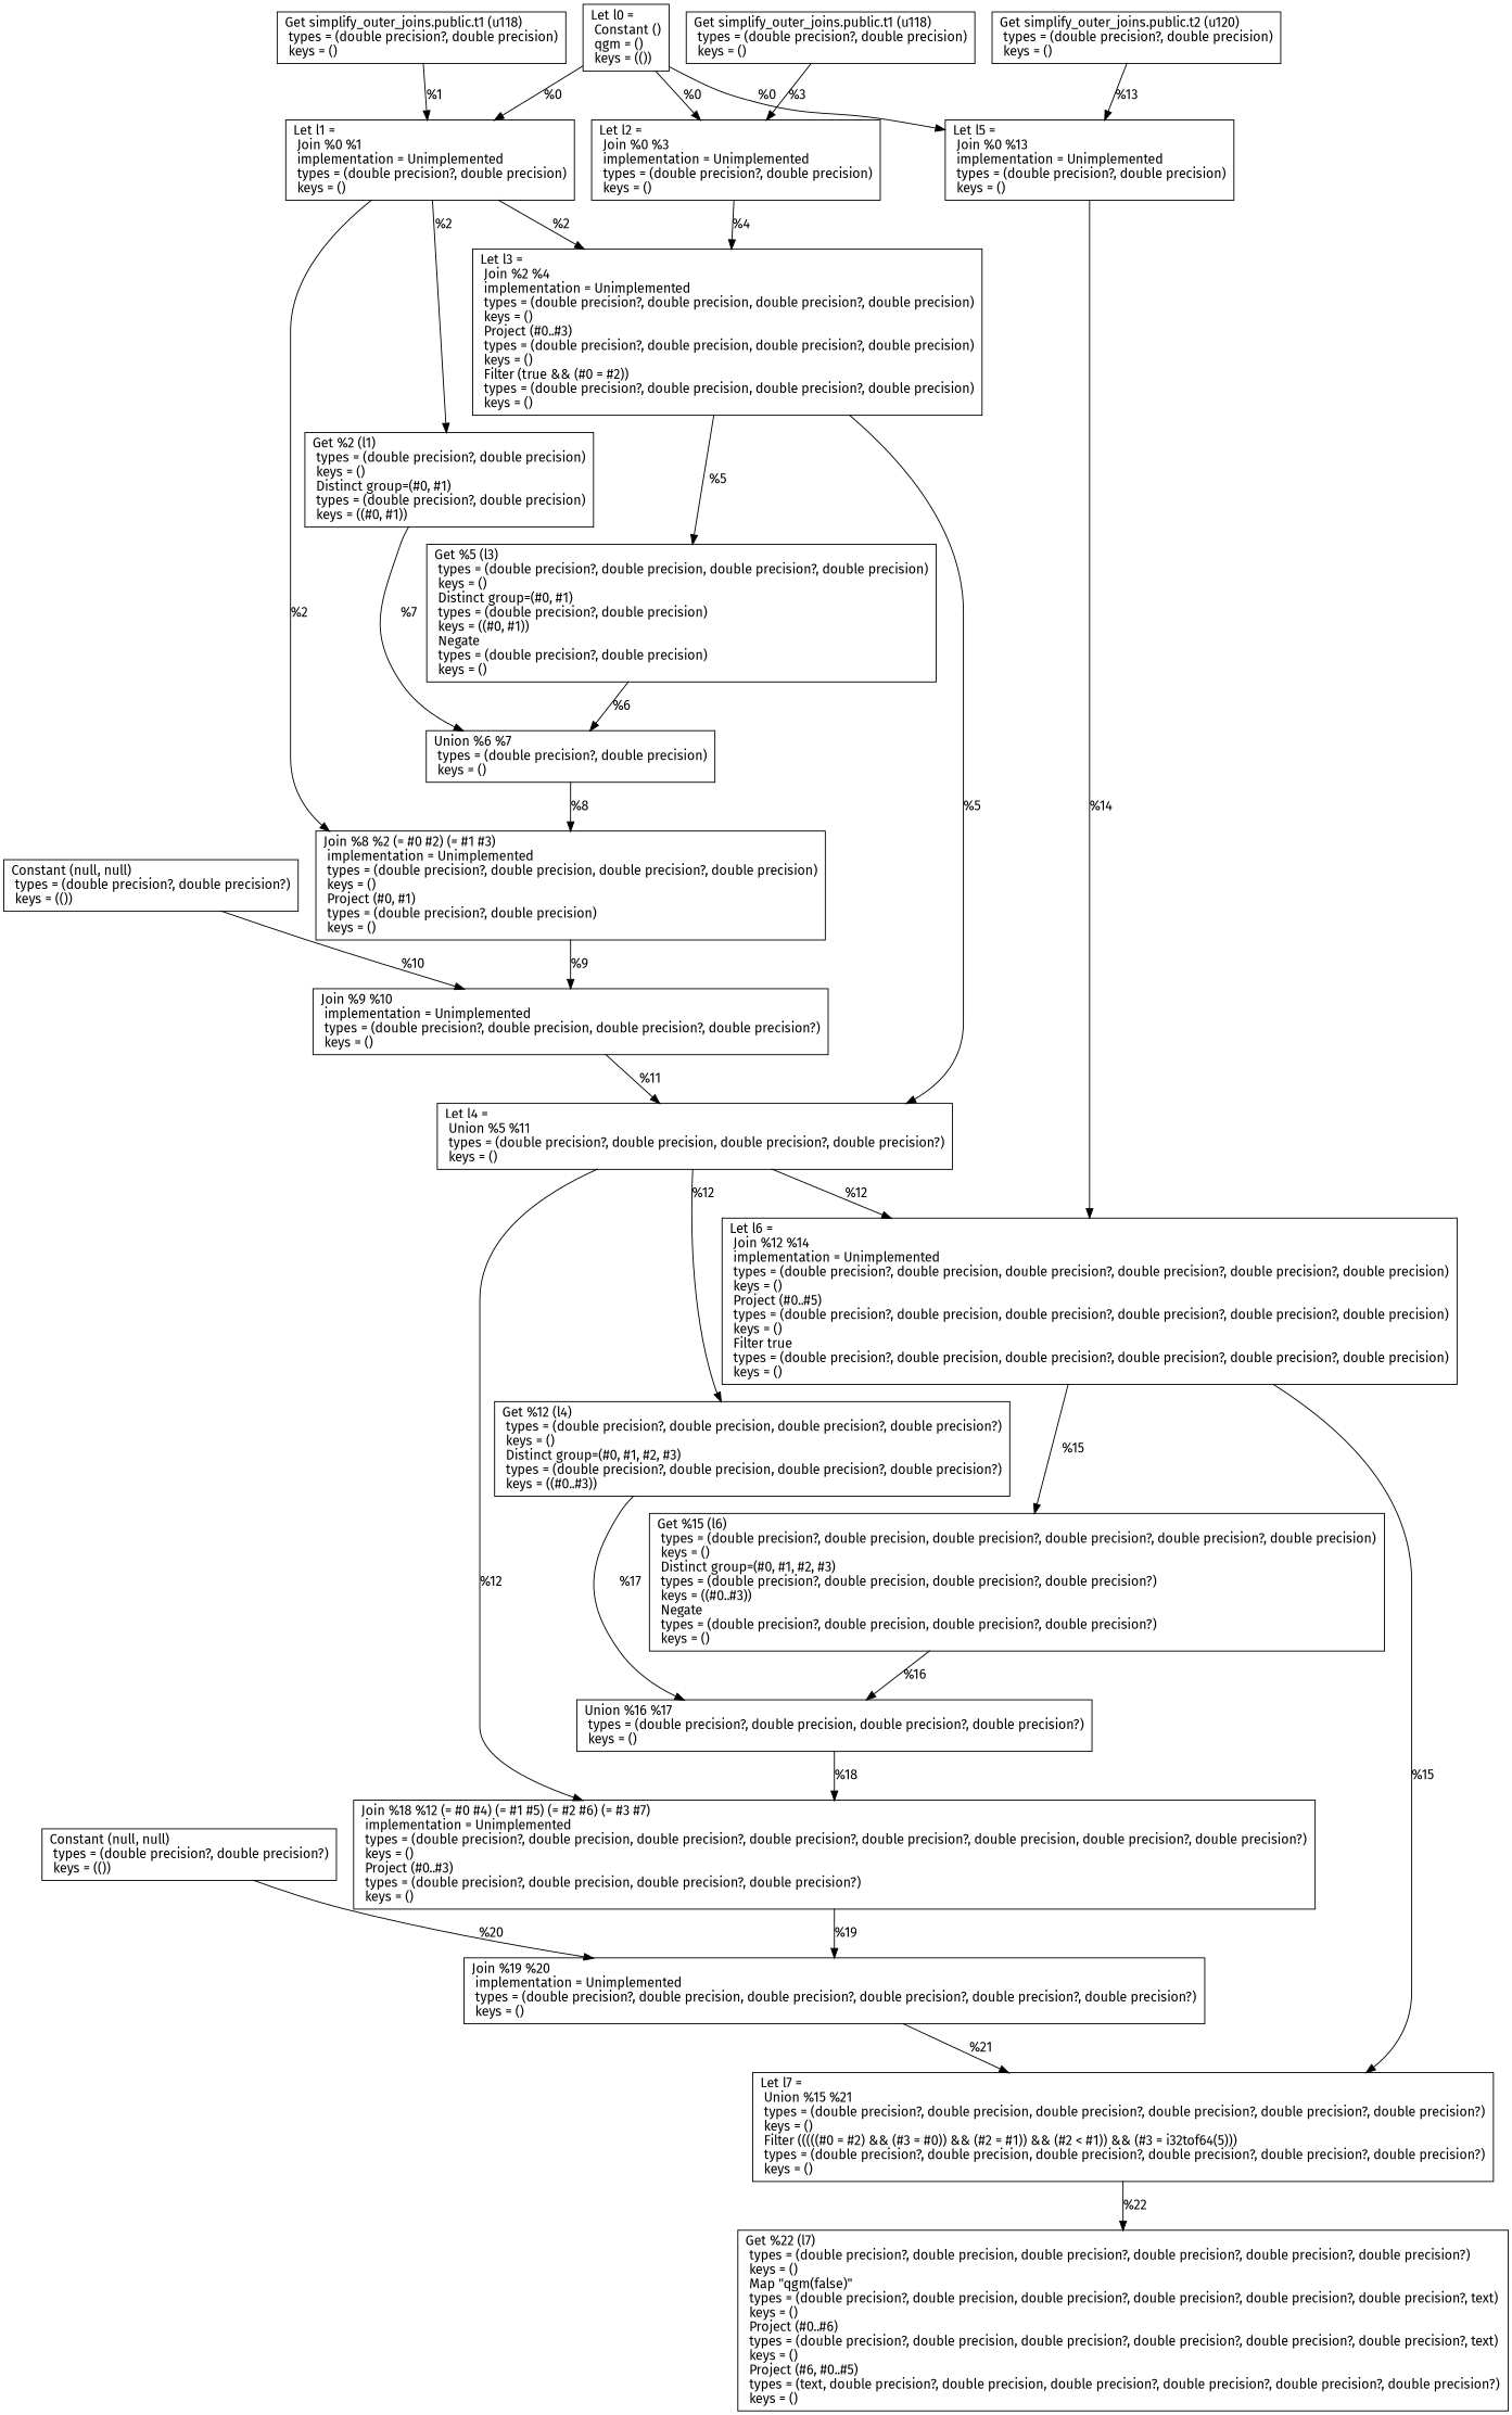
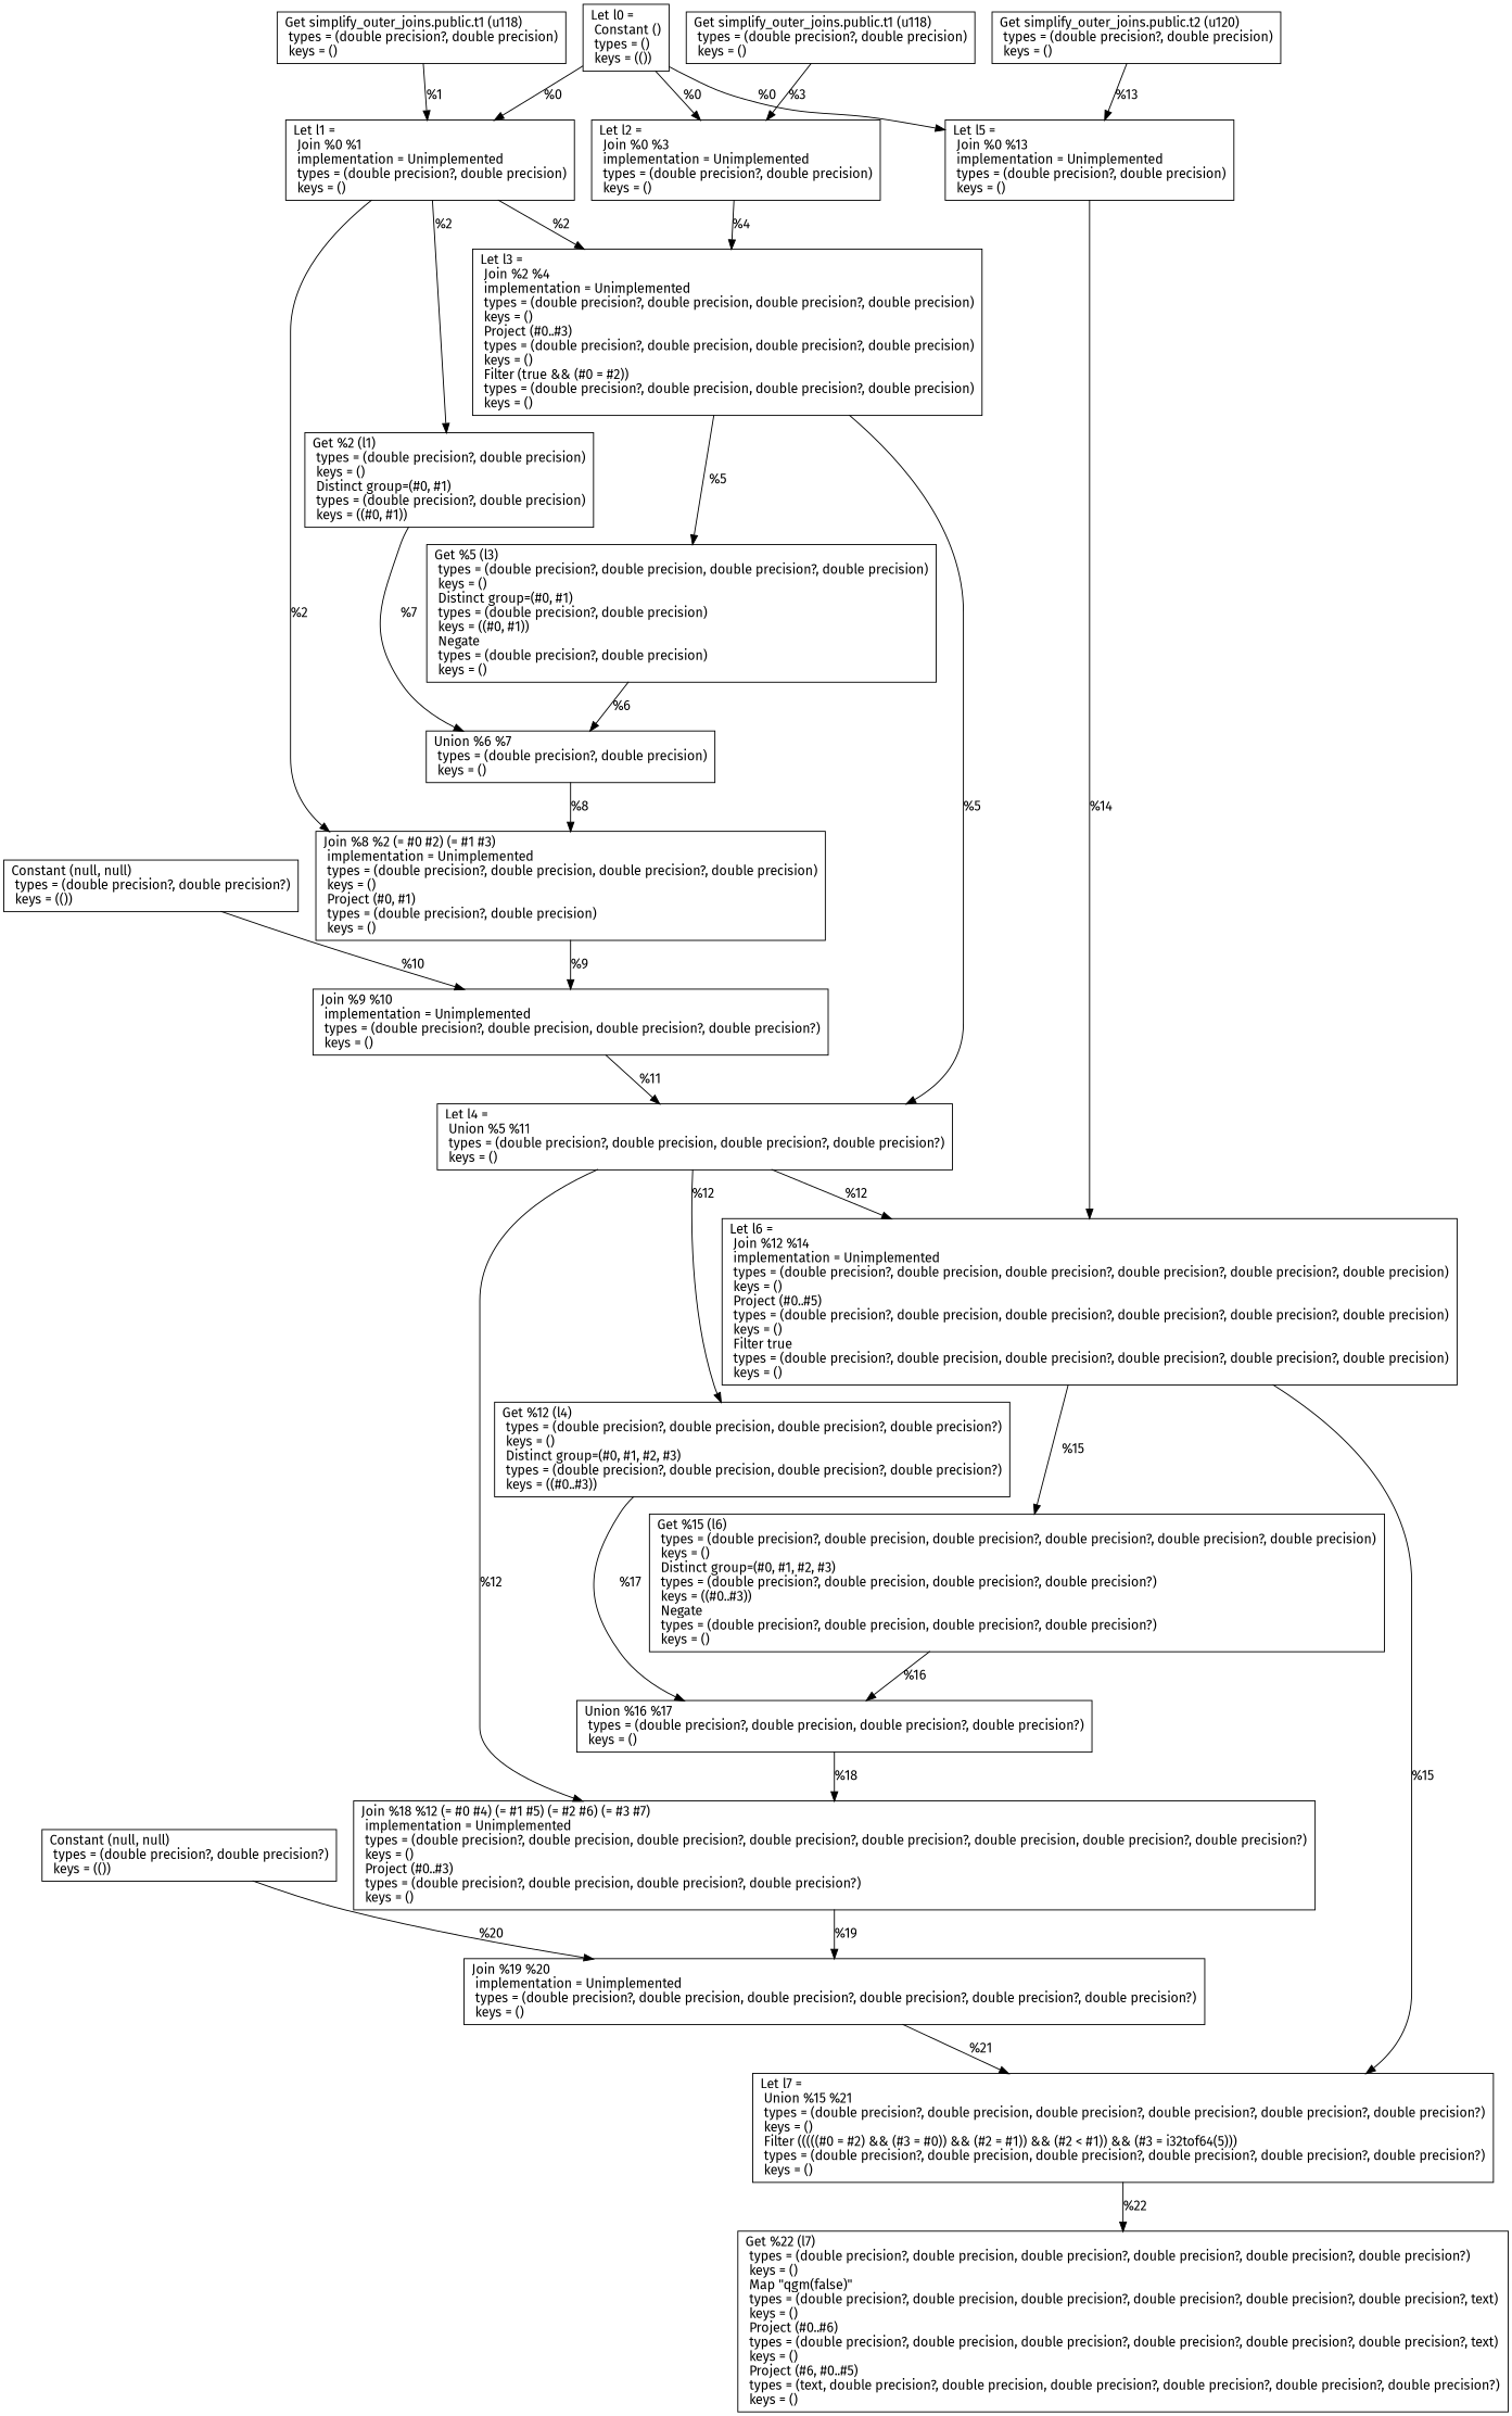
  digraph {
    fontname="Fira Sans"
    node [shape=record fontname="Fira Sans"]
    edge [fontname="Fira Sans"]
-   n1 [label="Let l0 =\l Constant ()\l  qgm = ()\l  keys = (())\l"]
+   n1 [label="Let l0 =\l Constant ()\l  types = ()\l  keys = (())\l"]
    n2 [label="Let l1 =\l Join %0 %1\l  implementation = Unimplemented\l  types = (double precision?, double precision)\l  keys = ()\l"]
    n3 [label="Let l2 =\l Join %0 %3\l  implementation = Unimplemented\l  types = (double precision?, double precision)\l  keys = ()\l"]
    n4 [label="Let l5 =\l Join %0 %13\l  implementation = Unimplemented\l  types = (double precision?, double precision)\l  keys = ()\l"]
    n5 [label=" Get simplify_outer_joins.public.t1 (u118)\l  types = (double precision?, double precision)\l  keys = ()\l"]
    n6 [label="Let l3 =\l Join %2 %4\l  implementation = Unimplemented\l  types = (double precision?, double precision, double precision?, double precision)\l  keys = ()\l Project (#0..#3)\l  types = (double precision?, double precision, double precision?, double precision)\l  keys = ()\l Filter (true && (#0 = #2))\l  types = (double precision?, double precision, double precision?, double precision)\l  keys = ()\l"]
    n7 [label=" Get %2 (l1)\l  types = (double precision?, double precision)\l  keys = ()\l Distinct group=(#0, #1)\l  types = (double precision?, double precision)\l  keys = ((#0, #1))\l"]
    n8 [label=" Join %8 %2 (= #0 #2) (= #1 #3)\l  implementation = Unimplemented\l  types = (double precision?, double precision, double precision?, double precision)\l  keys = ()\l Project (#0, #1)\l  types = (double precision?, double precision)\l  keys = ()\l"]
    n9 [label=" Get simplify_outer_joins.public.t1 (u118)\l  types = (double precision?, double precision)\l  keys = ()\l"]
    n10 [label=" Get %5 (l3)\l  types = (double precision?, double precision, double precision?, double precision)\l  keys = ()\l Distinct group=(#0, #1)\l  types = (double precision?, double precision)\l  keys = ((#0, #1))\l Negate\l  types = (double precision?, double precision)\l  keys = ()\l"]
    n11 [label="Let l4 =\l Union %5 %11\l  types = (double precision?, double precision, double precision?, double precision?)\l  keys = ()\l"]
    n12 [label=" Union %6 %7\l  types = (double precision?, double precision)\l  keys = ()\l"]
    n13 [label=" Join %9 %10\l  implementation = Unimplemented\l  types = (double precision?, double precision, double precision?, double precision?)\l  keys = ()\l"]
    n14 [label=" Constant (null, null)\l  types = (double precision?, double precision?)\l  keys = (())\l"]
    n15 [label="Let l6 =\l Join %12 %14\l  implementation = Unimplemented\l  types = (double precision?, double precision, double precision?, double precision?, double precision?, double precision)\l  keys = ()\l Project (#0..#5)\l  types = (double precision?, double precision, double precision?, double precision?, double precision?, double precision)\l  keys = ()\l Filter true\l  types = (double precision?, double precision, double precision?, double precision?, double precision?, double precision)\l  keys = ()\l"]
    n16 [label=" Get %12 (l4)\l  types = (double precision?, double precision, double precision?, double precision?)\l  keys = ()\l Distinct group=(#0, #1, #2, #3)\l  types = (double precision?, double precision, double precision?, double precision?)\l  keys = ((#0..#3))\l"]
    n17 [label=" Join %18 %12 (= #0 #4) (= #1 #5) (= #2 #6) (= #3 #7)\l  implementation = Unimplemented\l  types = (double precision?, double precision, double precision?, double precision?, double precision?, double precision, double precision?, double precision?)\l  keys = ()\l Project (#0..#3)\l  types = (double precision?, double precision, double precision?, double precision?)\l  keys = ()\l"]
    n18 [label=" Get simplify_outer_joins.public.t2 (u120)\l  types = (double precision?, double precision)\l  keys = ()\l"]
    n19 [label=" Get %15 (l6)\l  types = (double precision?, double precision, double precision?, double precision?, double precision?, double precision)\l  keys = ()\l Distinct group=(#0, #1, #2, #3)\l  types = (double precision?, double precision, double precision?, double precision?)\l  keys = ((#0..#3))\l Negate\l  types = (double precision?, double precision, double precision?, double precision?)\l  keys = ()\l"]
    n20 [label="Let l7 =\l Union %15 %21\l  types = (double precision?, double precision, double precision?, double precision?, double precision?, double precision?)\l  keys = ()\l Filter (((((#0 = #2) && (#3 = #0)) && (#2 = #1)) && (#2 \< #1)) && (#3 = i32tof64(5)))\l  types = (double precision?, double precision, double precision?, double precision?, double precision?, double precision?)\l  keys = ()\l"]
    n21 [label=" Union %16 %17\l  types = (double precision?, double precision, double precision?, double precision?)\l  keys = ()\l"]
    n22 [label=" Join %19 %20\l  implementation = Unimplemented\l  types = (double precision?, double precision, double precision?, double precision?, double precision?, double precision?)\l  keys = ()\l"]
    n23 [label=" Constant (null, null)\l  types = (double precision?, double precision?)\l  keys = (())\l"]
    n24 [label=" Get %22 (l7)\l  types = (double precision?, double precision, double precision?, double precision?, double precision?, double precision?)\l  keys = ()\l Map \"qgm(false)\"\l  types = (double precision?, double precision, double precision?, double precision?, double precision?, double precision?, text)\l  keys = ()\l Project (#0..#6)\l  types = (double precision?, double precision, double precision?, double precision?, double precision?, double precision?, text)\l  keys = ()\l Project (#6, #0..#5)\l  types = (text, double precision?, double precision, double precision?, double precision?, double precision?, double precision?)\l  keys = ()\l"]
    n1 -> n2 [label="%0\l"]
    n1 -> n3 [label="%0\l"]
    n1 -> n4 [label="%0\l"]
    n2 -> n6 [label="%2\l"]
    n2 -> n7 [label="%2\l"]
    n2 -> n8 [label="%2\l"]
    n3 -> n6 [label="%4\l"]
    n4 -> n15 [label="%14\l"]
    n5 -> n2 [label="%1\l"]
    n6 -> n10 [label="%5\l"]
    n6 -> n11 [label="%5\l"]
    n7 -> n12 [label="%7\l"]
    n8 -> n13 [label="%9\l"]
    n9 -> n3 [label="%3\l"]
    n10 -> n12 [label="%6\l"]
    n11 -> n15 [label="%12\l"]
    n11 -> n16 [label="%12\l"]
    n11 -> n17 [label="%12\l"]
    n12 -> n8 [label="%8\l"]
    n13 -> n11 [label="%11\l"]
    n14 -> n13 [label="%10\l"]
    n15 -> n19 [label="%15\l"]
    n15 -> n20 [label="%15\l"]
    n16 -> n21 [label="%17\l"]
    n17 -> n22 [label="%19\l"]
    n18 -> n4 [label="%13\l"]
    n19 -> n21 [label="%16\l"]
    n20 -> n24 [label="%22\l"]
    n21 -> n17 [label="%18\l"]
    n22 -> n20 [label="%21\l"]
    n23 -> n22 [label="%20\l"]
  }
